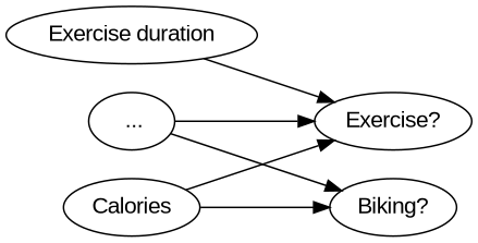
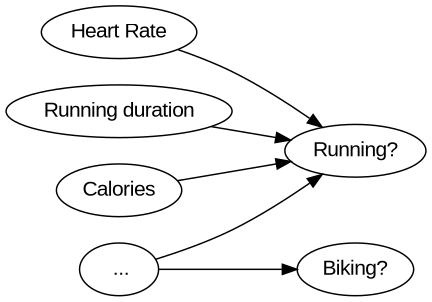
  digraph {
    fontname="Liberation Sans"
    rankdir=LR
    node [fontname="Liberation Sans"]
    edge [fontname="Liberation Sans"]
-   n2 [label="Exercise?"]
+   n1 [label="Heart Rate"]
+   n2 [label="Running?"]
    n3 [label="Biking?"]
-   n4 [label="Exercise duration"]
+   n4 [label="Running duration"]
    n5 [label=Calories]
    n6 [label=" ..."]
+   n1 -> n2
    n4 -> n2
    n5 -> n2
-   n5 -> n3
    n6 -> n2
    n6 -> n3
  }
